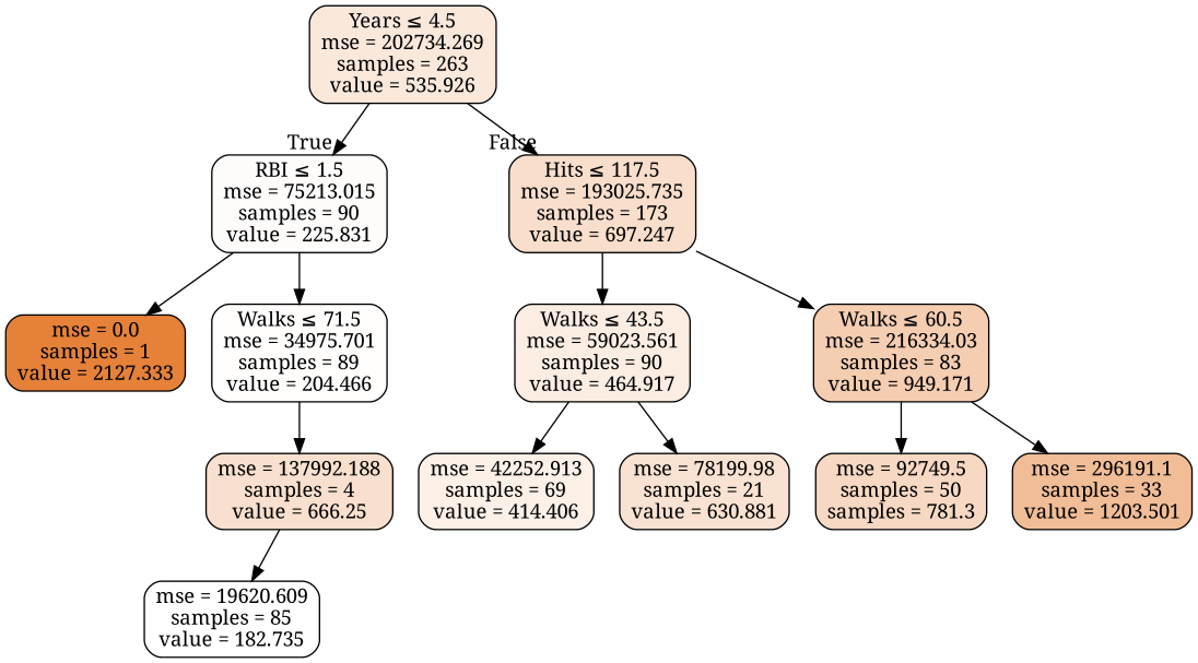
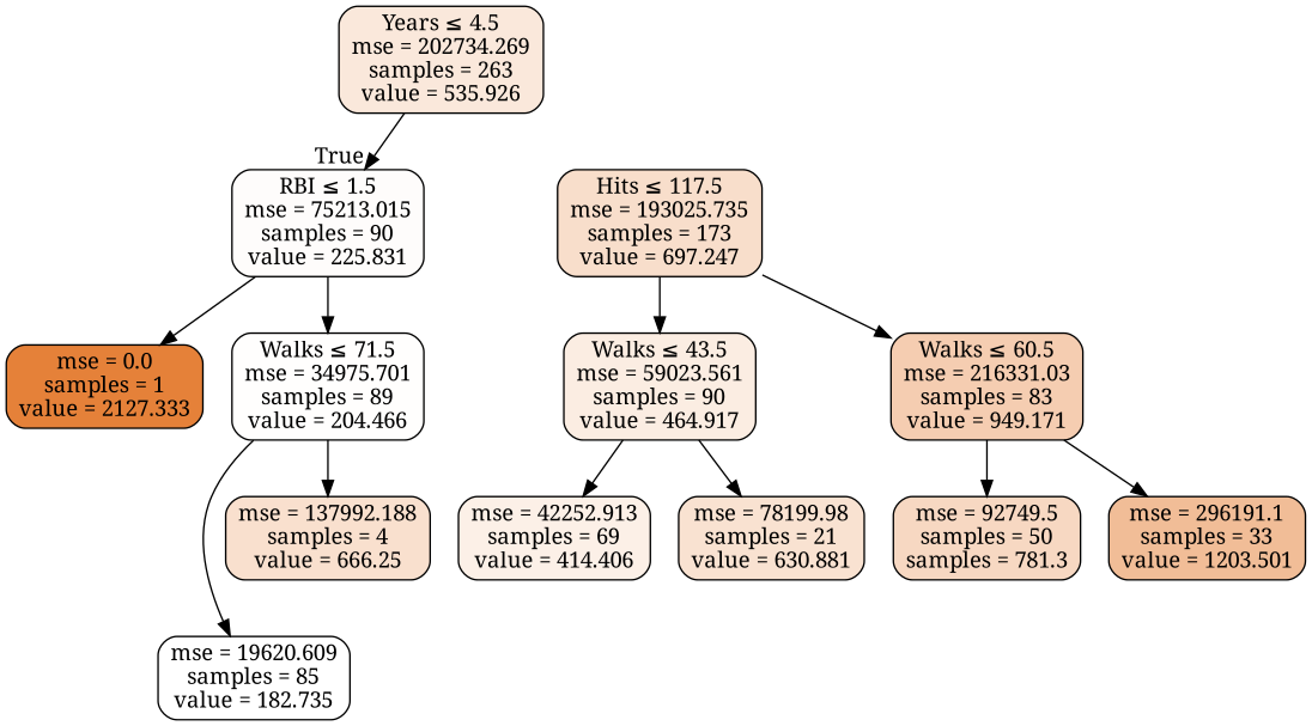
  digraph {
    fontname="Noto Serif"
    node [color=black fontname="Noto Serif" shape=box style="filled, rounded"]
    edge [fontname="Noto Serif"]
    n1 [fillcolor="#fae8db" label=<Years &le; 4.5<br/>mse = 202734.269<br/>samples = 263<br/>value = 535.926>]
    n2 [fillcolor="#fefcfb" label=<RBI &le; 1.5<br/>mse = 75213.015<br/>samples = 90<br/>value = 225.831>]
    n3 [fillcolor="#f8decb" label=<Hits &le; 117.5<br/>mse = 193025.735<br/>samples = 173<br/>value = 697.247>]
    n4 [fillcolor="#e58139" label=<mse = 0.0<br/>samples = 1<br/>value = 2127.333>]
    n5 [fillcolor="#fffefd" label=<Walks &le; 71.5<br/>mse = 34975.701<br/>samples = 89<br/>value = 204.466>]
    n6 [fillcolor="#fbede2" label=<Walks &le; 43.5<br/>mse = 59023.561<br/>samples = 90<br/>value = 464.917>]
-   n7 [fillcolor="#f5cdb1" label=<Walks &le; 60.5<br/>mse = 216334.03<br/>samples = 83<br/>value = 949.171>]
+   n7 [fillcolor="#f5cdb1" label=<Walks &le; 60.5<br/>mse = 216331.03<br/>samples = 83<br/>value = 949.171>]
    n8 [fillcolor="#ffffff" label=<mse = 19620.609<br/>samples = 85<br/>value = 182.735>]
    n9 [fillcolor="#f9e0ce" label=<mse = 137992.188<br/>samples = 4<br/>value = 666.25>]
    n10 [fillcolor="#fcf0e7" label=<mse = 42252.913<br/>samples = 69<br/>value = 414.406>]
    n11 [fillcolor="#f9e2d1" label=<mse = 78199.98<br/>samples = 21<br/>value = 630.881>]
    n12 [fillcolor="#f7d8c2" label=<mse = 92749.5<br/>samples = 50<br/>samples = 781.3>]
    n13 [fillcolor="#f1bd97" label=<mse = 296191.1<br/>samples = 33<br/>value = 1203.501>]
    n1 -> n2 [headlabel=True labelangle=45 labeldistance=2.5]
-   n1 -> n3 [headlabel=False labelangle=-45 labeldistance=2.5]
    n2 -> n4
    n2 -> n5
    n3 -> n6
    n3 -> n7
-   n9 -> n8
+   n5 -> n8
    n5 -> n9
    n6 -> n10
    n6 -> n11
    n7 -> n12
    n7 -> n13
  }
